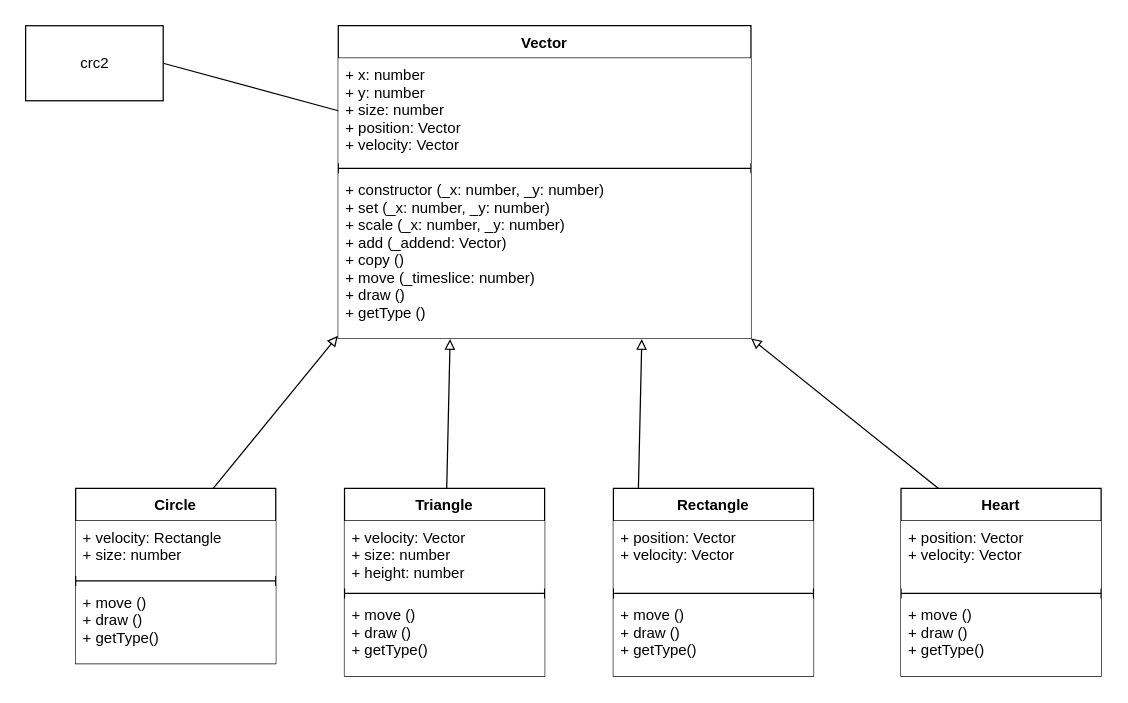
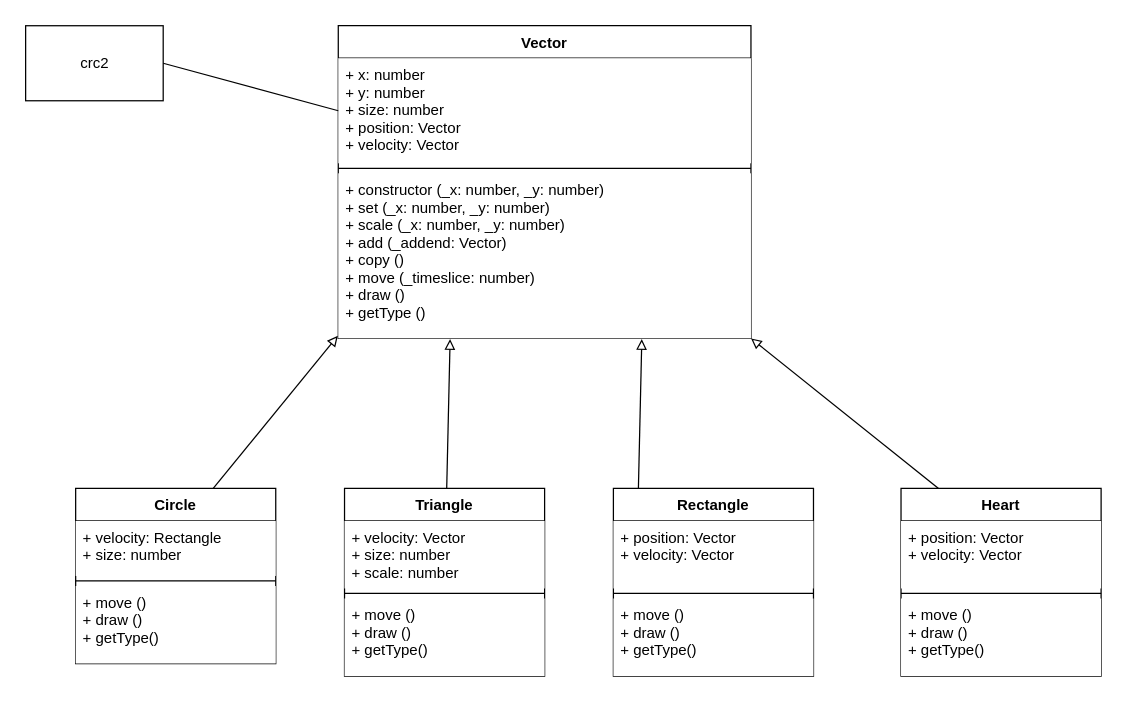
  <mxCell id="0" />
  <mxCell id="1" parent="0" />
  <mxCell id="2" value="Vector" style="swimlane;fontStyle=1;align=center;verticalAlign=top;childLayout=stackLayout;horizontal=1;startSize=26;horizontalStack=0;resizeParent=1;resizeParentMax=0;resizeLast=0;collapsible=1;marginBottom=0;" parent="1" vertex="1"><mxGeometry x="270" y="20" width="330" height="250" as="geometry" /></mxCell>
  <mxCell id="3" value="+ x: number&#10;+ y: number&#10;+ size: number&#10;+ position: Vector&#10;+ velocity: Vector" style="text;strokeColor=none;align=left;verticalAlign=top;spacingLeft=4;spacingRight=4;overflow=hidden;rotatable=0;points=[[0,0.5],[1,0.5]];portConstraint=eastwest;fillColor=#ffffff;" parent="2" vertex="1"><mxGeometry y="26" width="330" height="84" as="geometry" /></mxCell>
  <mxCell id="4" value="" style="line;strokeWidth=1;fillColor=none;align=left;verticalAlign=middle;spacingTop=-1;spacingLeft=3;spacingRight=3;rotatable=0;labelPosition=right;points=[];portConstraint=eastwest;" parent="2" vertex="1"><mxGeometry y="110" width="330" height="8" as="geometry" /></mxCell>
  <mxCell id="5" value="+ constructor (_x: number, _y: number)&#10;+ set (_x: number, _y: number)&#10;+ scale (_x: number, _y: number)&#10;+ add (_addend: Vector)&#10;+ copy ()&#10;+ move (_timeslice: number)&#10;+ draw ()&#10;+ getType ()" style="text;strokeColor=none;align=left;verticalAlign=top;spacingLeft=4;spacingRight=4;overflow=hidden;rotatable=0;points=[[0,0.5],[1,0.5]];portConstraint=eastwest;fillColor=#ffffff;" parent="2" vertex="1"><mxGeometry y="118" width="330" height="132" as="geometry" /></mxCell>
  <mxCell id="6" value="crc2" style="html=1;" parent="1" vertex="1"><mxGeometry x="20" y="20" width="110" height="60" as="geometry" /></mxCell>
  <mxCell id="7" value="" style="endArrow=none;html=1;entryX=0;entryY=0.5;entryDx=0;entryDy=0;exitX=1;exitY=0.5;exitDx=0;exitDy=0;" parent="1" source="6" target="3" edge="1"><mxGeometry width="50" height="50" relative="1" as="geometry"><mxPoint x="250" y="270" as="sourcePoint" /><mxPoint x="300" y="220" as="targetPoint" /></mxGeometry></mxCell>
  <mxCell id="8" value="Heart" style="swimlane;fontStyle=1;align=center;verticalAlign=top;childLayout=stackLayout;horizontal=1;startSize=26;horizontalStack=0;resizeParent=1;resizeParentMax=0;resizeLast=0;collapsible=1;marginBottom=0;" parent="1" vertex="1"><mxGeometry x="720" y="390" width="160" height="150" as="geometry" /></mxCell>
  <mxCell id="9" value="+ position: Vector&#10;+ velocity: Vector" style="text;strokeColor=none;align=left;verticalAlign=top;spacingLeft=4;spacingRight=4;overflow=hidden;rotatable=0;points=[[0,0.5],[1,0.5]];portConstraint=eastwest;fillColor=#ffffff;" parent="8" vertex="1"><mxGeometry y="26" width="160" height="54" as="geometry" /></mxCell>
  <mxCell id="10" value="" style="line;strokeWidth=1;fillColor=none;align=left;verticalAlign=middle;spacingTop=-1;spacingLeft=3;spacingRight=3;rotatable=0;labelPosition=right;points=[];portConstraint=eastwest;" parent="8" vertex="1"><mxGeometry y="80" width="160" height="8" as="geometry" /></mxCell>
  <mxCell id="11" value="+ move ()&#10;+ draw ()&#10;+ getType()" style="text;strokeColor=none;align=left;verticalAlign=top;spacingLeft=4;spacingRight=4;overflow=hidden;rotatable=0;points=[[0,0.5],[1,0.5]];portConstraint=eastwest;fillColor=#ffffff;" parent="8" vertex="1"><mxGeometry y="88" width="160" height="62" as="geometry" /></mxCell>
  <mxCell id="12" value="Rectangle" style="swimlane;fontStyle=1;align=center;verticalAlign=top;childLayout=stackLayout;horizontal=1;startSize=26;horizontalStack=0;resizeParent=1;resizeParentMax=0;resizeLast=0;collapsible=1;marginBottom=0;" parent="1" vertex="1"><mxGeometry x="490" y="390" width="160" height="150" as="geometry" /></mxCell>
  <mxCell id="13" value="+ position: Vector&#10;+ velocity: Vector" style="text;strokeColor=none;align=left;verticalAlign=top;spacingLeft=4;spacingRight=4;overflow=hidden;rotatable=0;points=[[0,0.5],[1,0.5]];portConstraint=eastwest;fillColor=#ffffff;" parent="12" vertex="1"><mxGeometry y="26" width="160" height="54" as="geometry" /></mxCell>
  <mxCell id="14" value="" style="line;strokeWidth=1;fillColor=none;align=left;verticalAlign=middle;spacingTop=-1;spacingLeft=3;spacingRight=3;rotatable=0;labelPosition=right;points=[];portConstraint=eastwest;" parent="12" vertex="1"><mxGeometry y="80" width="160" height="8" as="geometry" /></mxCell>
  <mxCell id="15" value="+ move ()&#10;+ draw ()&#10;+ getType()" style="text;strokeColor=none;align=left;verticalAlign=top;spacingLeft=4;spacingRight=4;overflow=hidden;rotatable=0;points=[[0,0.5],[1,0.5]];portConstraint=eastwest;fillColor=#ffffff;" parent="12" vertex="1"><mxGeometry y="88" width="160" height="62" as="geometry" /></mxCell>
  <mxCell id="16" value="Triangle" style="swimlane;fontStyle=1;align=center;verticalAlign=top;childLayout=stackLayout;horizontal=1;startSize=26;horizontalStack=0;resizeParent=1;resizeParentMax=0;resizeLast=0;collapsible=1;marginBottom=0;" parent="1" vertex="1"><mxGeometry x="275" y="390" width="160" height="150" as="geometry" /></mxCell>
- <mxCell id="17" value="+ velocity: Vector&#10;+ size: number&#10;+ height: number" style="text;strokeColor=none;align=left;verticalAlign=top;spacingLeft=4;spacingRight=4;overflow=hidden;rotatable=0;points=[[0,0.5],[1,0.5]];portConstraint=eastwest;fillColor=#ffffff;" parent="16" vertex="1"><mxGeometry y="26" width="160" height="54" as="geometry" /></mxCell>
+ <mxCell id="17" value="+ velocity: Vector&#10;+ size: number&#10;+ scale: number" style="text;strokeColor=none;align=left;verticalAlign=top;spacingLeft=4;spacingRight=4;overflow=hidden;rotatable=0;points=[[0,0.5],[1,0.5]];portConstraint=eastwest;fillColor=#ffffff;" parent="16" vertex="1"><mxGeometry y="26" width="160" height="54" as="geometry" /></mxCell>
  <mxCell id="18" value="" style="line;strokeWidth=1;fillColor=none;align=left;verticalAlign=middle;spacingTop=-1;spacingLeft=3;spacingRight=3;rotatable=0;labelPosition=right;points=[];portConstraint=eastwest;" parent="16" vertex="1"><mxGeometry y="80" width="160" height="8" as="geometry" /></mxCell>
  <mxCell id="19" value="+ move ()&#10;+ draw ()&#10;+ getType()" style="text;strokeColor=none;align=left;verticalAlign=top;spacingLeft=4;spacingRight=4;overflow=hidden;rotatable=0;points=[[0,0.5],[1,0.5]];portConstraint=eastwest;fillColor=#ffffff;" parent="16" vertex="1"><mxGeometry y="88" width="160" height="62" as="geometry" /></mxCell>
  <mxCell id="20" value="Circle" style="swimlane;fontStyle=1;align=center;verticalAlign=top;childLayout=stackLayout;horizontal=1;startSize=26;horizontalStack=0;resizeParent=1;resizeParentMax=0;resizeLast=0;collapsible=1;marginBottom=0;" parent="1" vertex="1"><mxGeometry x="60" y="390" width="160" height="140" as="geometry" /></mxCell>
  <mxCell id="21" value="+ velocity: Rectangle&#10;+ size: number" style="text;strokeColor=none;align=left;verticalAlign=top;spacingLeft=4;spacingRight=4;overflow=hidden;rotatable=0;points=[[0,0.5],[1,0.5]];portConstraint=eastwest;fillColor=#ffffff;" parent="20" vertex="1"><mxGeometry y="26" width="160" height="44" as="geometry" /></mxCell>
  <mxCell id="22" value="" style="line;strokeWidth=1;fillColor=none;align=left;verticalAlign=middle;spacingTop=-1;spacingLeft=3;spacingRight=3;rotatable=0;labelPosition=right;points=[];portConstraint=eastwest;" parent="20" vertex="1"><mxGeometry y="70" width="160" height="8" as="geometry" /></mxCell>
  <mxCell id="23" value="+ move ()&#10;+ draw ()&#10;+ getType()" style="text;strokeColor=none;align=left;verticalAlign=top;spacingLeft=4;spacingRight=4;overflow=hidden;rotatable=0;points=[[0,0.5],[1,0.5]];portConstraint=eastwest;fillColor=#ffffff;" parent="20" vertex="1"><mxGeometry y="78" width="160" height="62" as="geometry" /></mxCell>
  <mxCell id="24" value="" style="endArrow=block;html=1;entryX=-0.001;entryY=0.984;entryDx=0;entryDy=0;entryPerimeter=0;curved=1;strokeWidth=1;endFill=0;" parent="1" target="5" edge="1"><mxGeometry width="50" height="50" relative="1" as="geometry"><mxPoint x="170" y="390" as="sourcePoint" /><mxPoint x="220" y="340" as="targetPoint" /></mxGeometry></mxCell>
  <mxCell id="25" value="" style="endArrow=block;html=1;entryX=0.271;entryY=1.004;entryDx=0;entryDy=0;entryPerimeter=0;curved=1;strokeWidth=1;endFill=0;" parent="1" source="16" target="5" edge="1"><mxGeometry width="50" height="50" relative="1" as="geometry"><mxPoint x="180" y="400" as="sourcePoint" /><mxPoint x="279.67" y="277.888" as="targetPoint" /></mxGeometry></mxCell>
  <mxCell id="26" value="" style="endArrow=block;html=1;entryX=0.271;entryY=1.004;entryDx=0;entryDy=0;entryPerimeter=0;curved=1;strokeWidth=1;endFill=0;" parent="1" edge="1"><mxGeometry width="50" height="50" relative="1" as="geometry"><mxPoint x="509.998" y="390" as="sourcePoint" /><mxPoint x="512.72" y="270.528" as="targetPoint" /></mxGeometry></mxCell>
  <mxCell id="27" value="" style="endArrow=block;html=1;entryX=1;entryY=1;entryDx=0;entryDy=0;curved=1;strokeWidth=1;endFill=0;" parent="1" target="2" edge="1"><mxGeometry width="50" height="50" relative="1" as="geometry"><mxPoint x="749.998" y="390" as="sourcePoint" /><mxPoint x="752.72" y="270.528" as="targetPoint" /></mxGeometry></mxCell>
